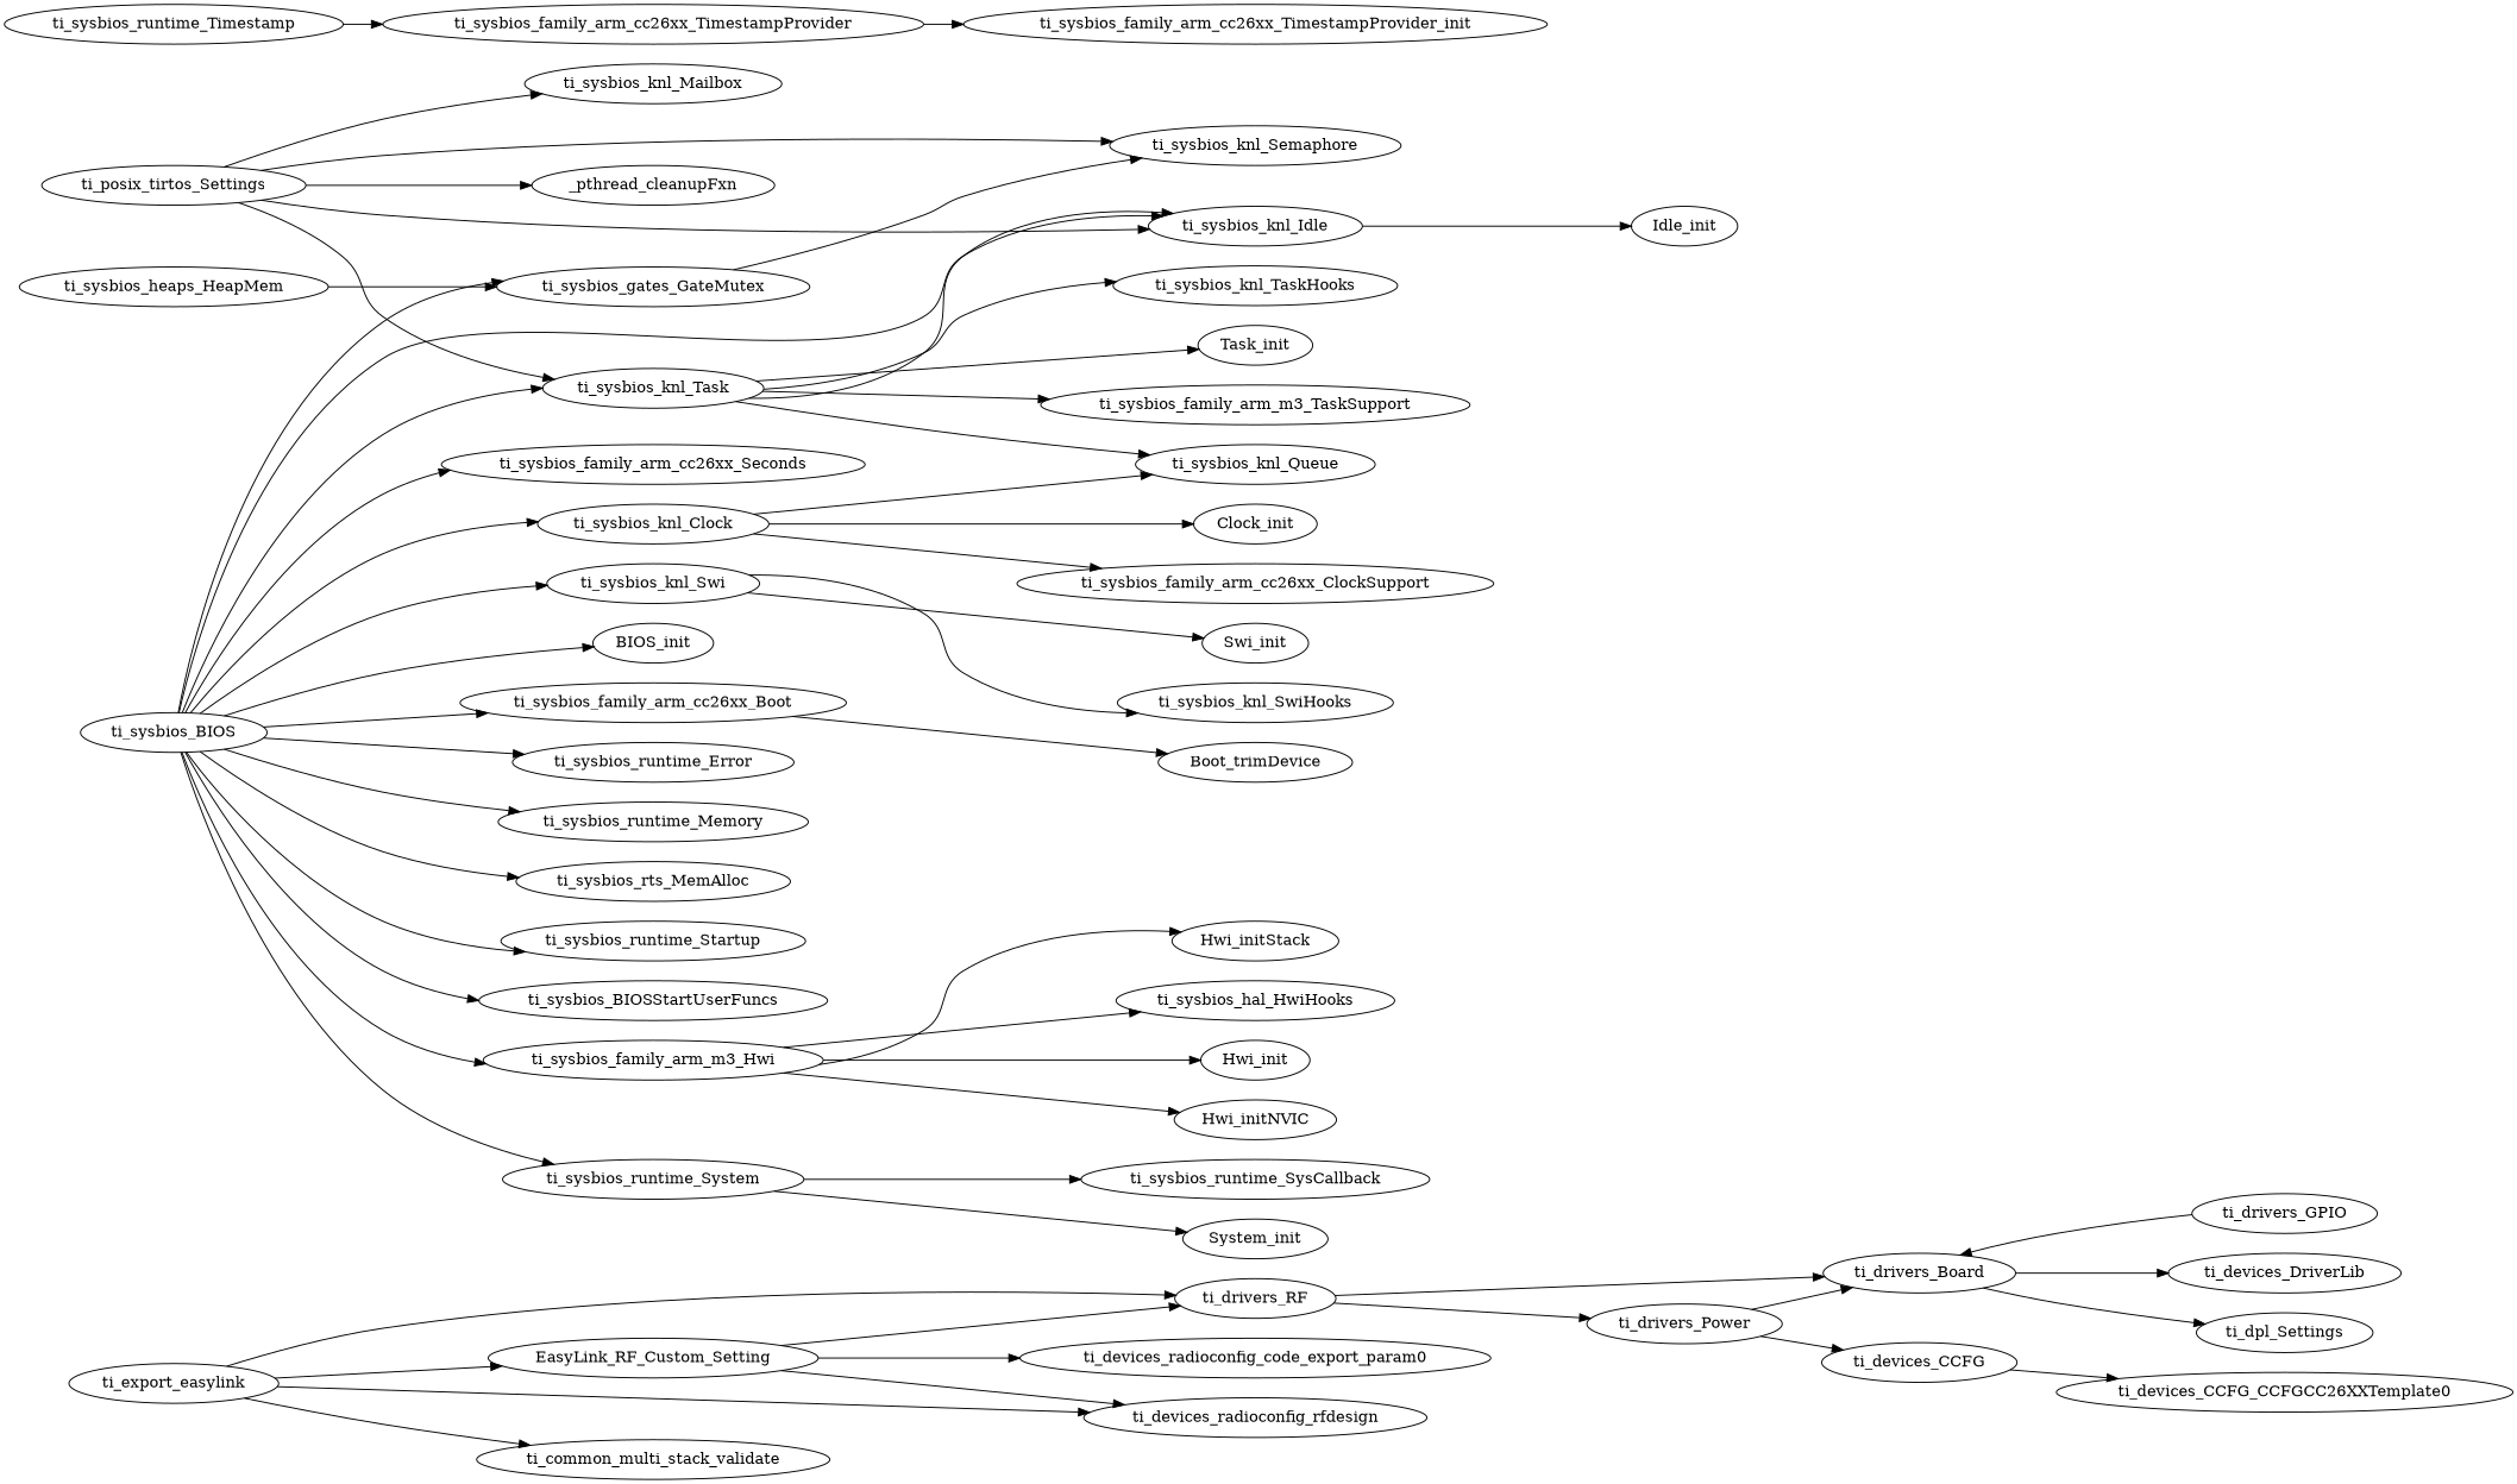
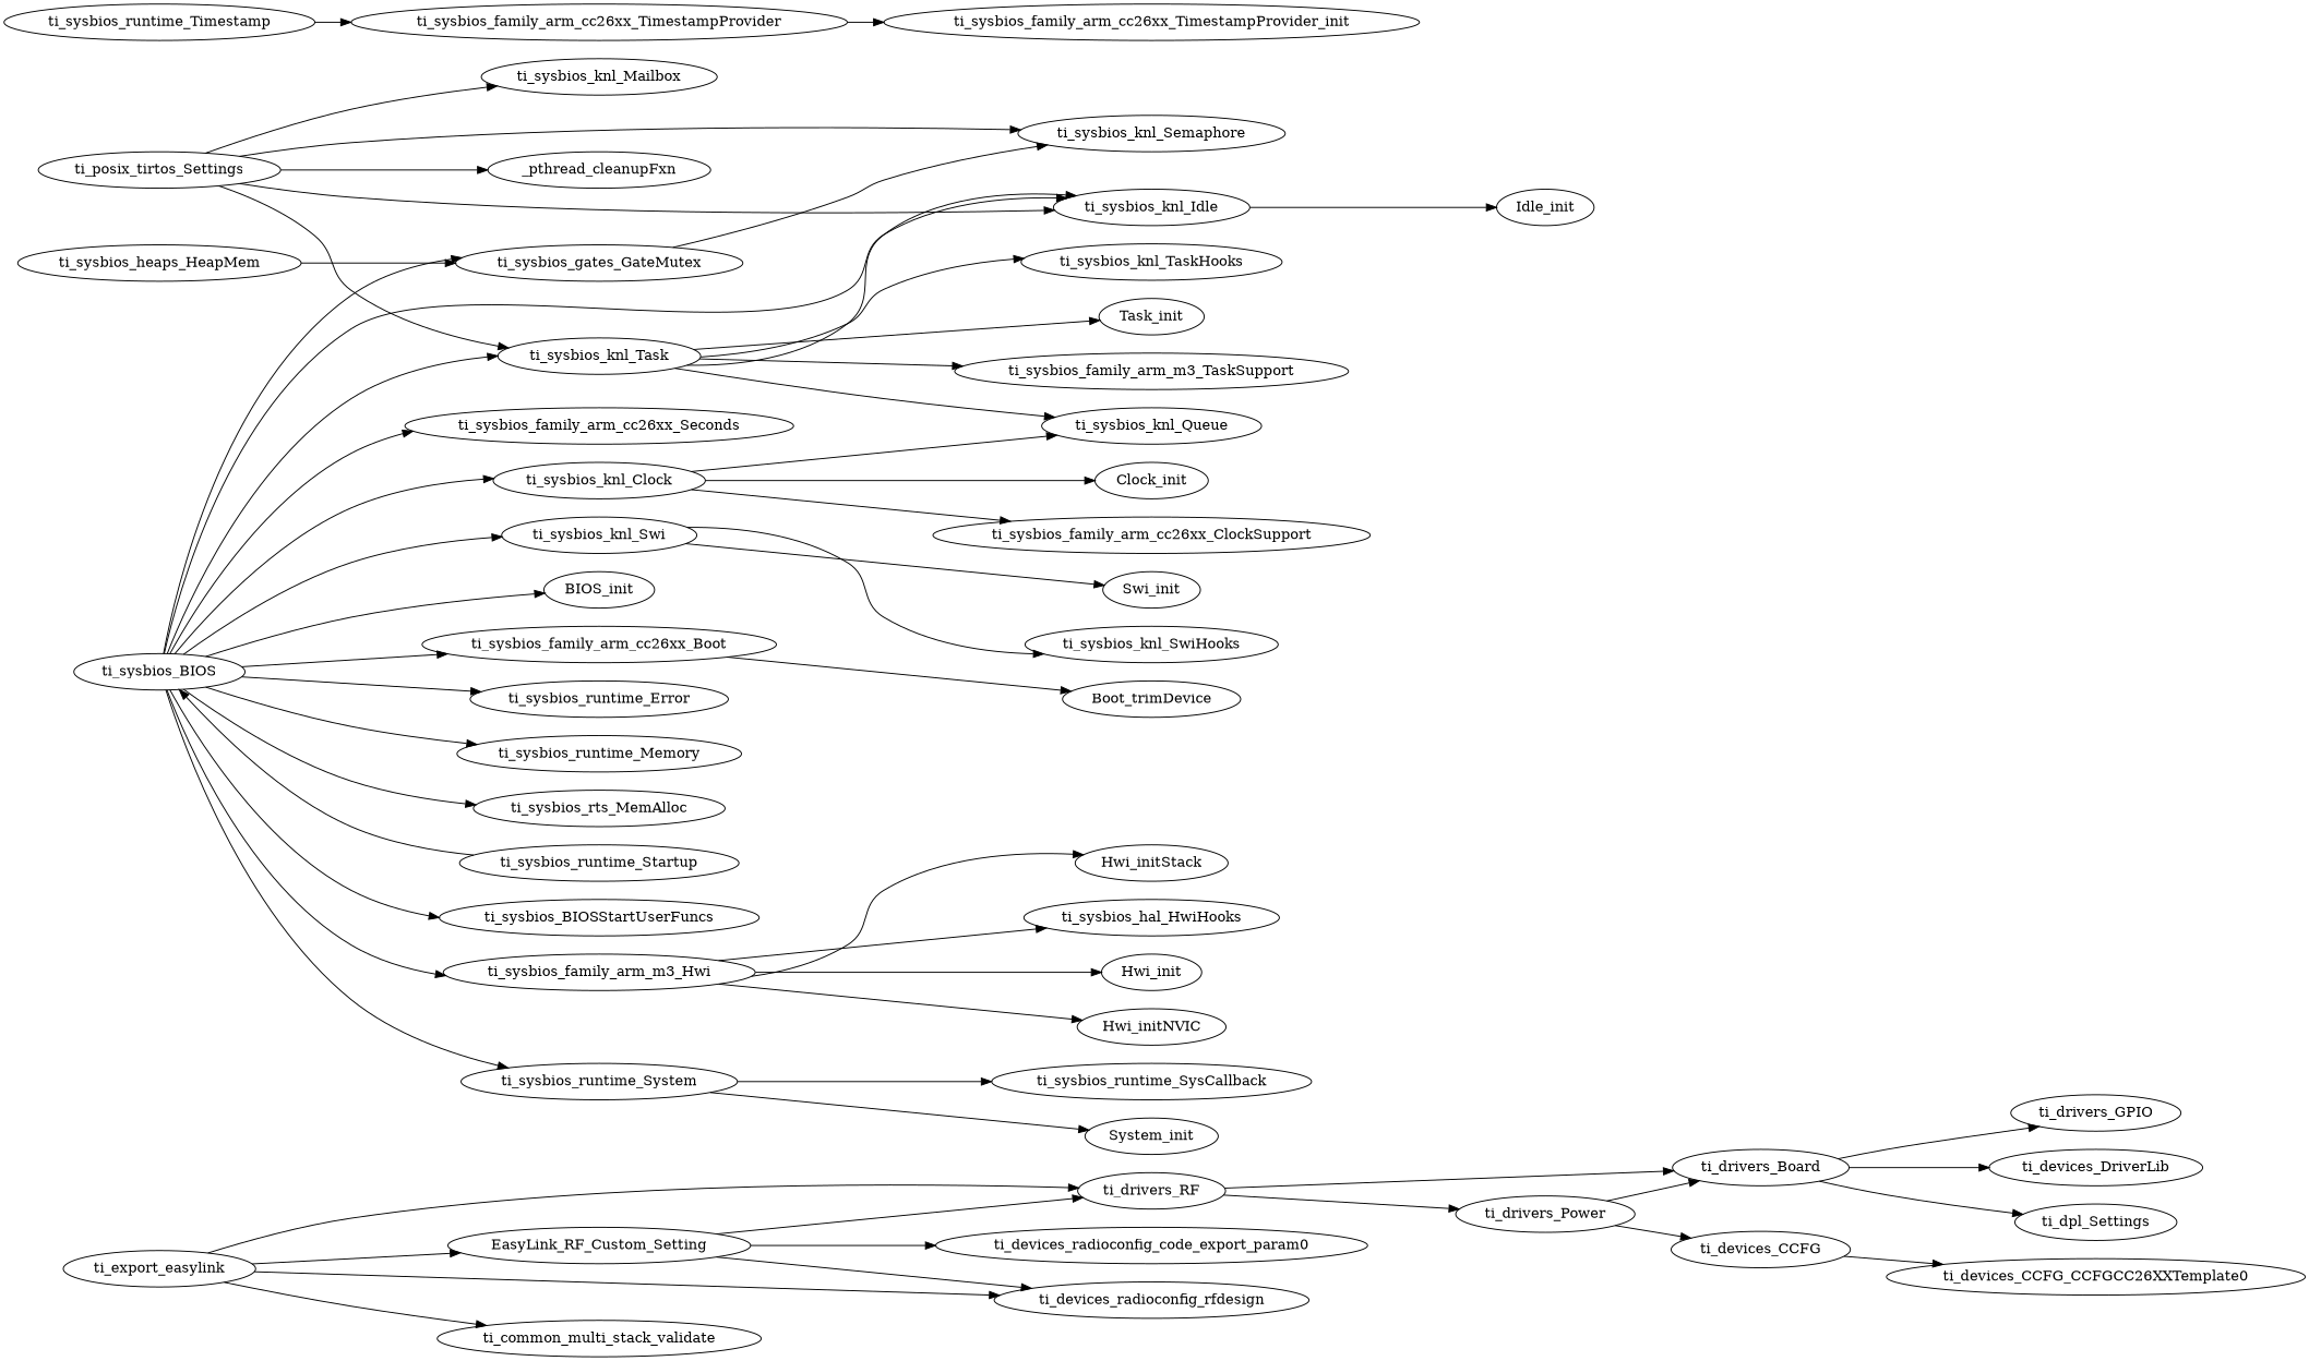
  digraph {
    rankdir=LR
    ti_devices_CCFG
    ti_devices_CCFG_CCFGCC26XXTemplate0
    EasyLink_RF_Custom_Setting
    ti_drivers_RF
    ti_devices_radioconfig_rfdesign
    ti_devices_radioconfig_code_export_param0
    ti_drivers_Board
    ti_drivers_Power
    ti_drivers_GPIO
    ti_devices_DriverLib
    ti_dpl_Settings
    n12 [label=ti_export_easylink]
    ti_common_multi_stack_validate
    ti_posix_tirtos_Settings
    ti_sysbios_knl_Mailbox
    ti_sysbios_knl_Task
    ti_sysbios_knl_Semaphore
    ti_sysbios_knl_Idle
    _pthread_cleanupFxn
    ti_sysbios_knl_Queue
    ti_sysbios_family_arm_m3_TaskSupport
    ti_sysbios_knl_TaskHooks
    Task_init
    Idle_init
    ti_sysbios_BIOS
    ti_sysbios_runtime_Error
    ti_sysbios_runtime_Memory
    ti_sysbios_rts_MemAlloc
    ti_sysbios_runtime_System
    ti_sysbios_runtime_Startup
    ti_sysbios_BIOSStartUserFuncs
    ti_sysbios_knl_Clock
    ti_sysbios_knl_Swi
    ti_sysbios_gates_GateMutex
    ti_sysbios_family_arm_cc26xx_Seconds
    ti_sysbios_family_arm_cc26xx_Boot
    ti_sysbios_family_arm_m3_Hwi
    BIOS_init
    ti_sysbios_runtime_SysCallback
    System_init
    ti_sysbios_family_arm_cc26xx_ClockSupport
    Clock_init
    ti_sysbios_knl_SwiHooks
    Swi_init
    ti_sysbios_heaps_HeapMem
    Boot_trimDevice
    ti_sysbios_hal_HwiHooks
    Hwi_init
    Hwi_initNVIC
    Hwi_initStack
    ti_sysbios_family_arm_cc26xx_TimestampProvider
    ti_sysbios_family_arm_cc26xx_TimestampProvider_init
    ti_sysbios_runtime_Timestamp
    ti_devices_CCFG -> ti_devices_CCFG_CCFGCC26XXTemplate0
    EasyLink_RF_Custom_Setting -> ti_drivers_RF
    EasyLink_RF_Custom_Setting -> ti_devices_radioconfig_rfdesign
    EasyLink_RF_Custom_Setting -> ti_devices_radioconfig_code_export_param0
    ti_drivers_RF -> ti_drivers_Board
    ti_drivers_RF -> ti_drivers_Power
-   ti_drivers_GPIO -> ti_drivers_Board
+   ti_drivers_Board -> ti_drivers_GPIO
    ti_drivers_Board -> ti_devices_DriverLib
    ti_drivers_Board -> ti_dpl_Settings
    ti_drivers_Power -> ti_devices_CCFG
    ti_drivers_Power -> ti_drivers_Board
    n12 -> EasyLink_RF_Custom_Setting
    n12 -> ti_drivers_RF
    n12 -> ti_devices_radioconfig_rfdesign
    n12 -> ti_common_multi_stack_validate
    ti_posix_tirtos_Settings -> ti_sysbios_knl_Mailbox
    ti_posix_tirtos_Settings -> ti_sysbios_knl_Task
    ti_posix_tirtos_Settings -> ti_sysbios_knl_Semaphore
    ti_posix_tirtos_Settings -> ti_sysbios_knl_Idle
    ti_posix_tirtos_Settings -> _pthread_cleanupFxn
    ti_sysbios_knl_Task -> ti_sysbios_knl_Idle
    ti_sysbios_knl_Task -> ti_sysbios_knl_Queue
    ti_sysbios_knl_Task -> ti_sysbios_family_arm_m3_TaskSupport
    ti_sysbios_knl_Task -> ti_sysbios_knl_TaskHooks
    ti_sysbios_knl_Task -> Task_init
    ti_sysbios_knl_Idle -> Idle_init
    ti_sysbios_BIOS -> ti_sysbios_knl_Task
    ti_sysbios_BIOS -> ti_sysbios_knl_Idle
    ti_sysbios_BIOS -> ti_sysbios_runtime_Error
    ti_sysbios_BIOS -> ti_sysbios_runtime_Memory
    ti_sysbios_BIOS -> ti_sysbios_rts_MemAlloc
    ti_sysbios_BIOS -> ti_sysbios_runtime_System
-   ti_sysbios_BIOS -> ti_sysbios_runtime_Startup
+   ti_sysbios_runtime_Startup -> ti_sysbios_BIOS
    ti_sysbios_BIOS -> ti_sysbios_BIOSStartUserFuncs
    ti_sysbios_BIOS -> ti_sysbios_knl_Clock
    ti_sysbios_BIOS -> ti_sysbios_knl_Swi
    ti_sysbios_BIOS -> ti_sysbios_gates_GateMutex
    ti_sysbios_BIOS -> ti_sysbios_family_arm_cc26xx_Seconds
    ti_sysbios_BIOS -> ti_sysbios_family_arm_cc26xx_Boot
    ti_sysbios_BIOS -> ti_sysbios_family_arm_m3_Hwi
    ti_sysbios_BIOS -> BIOS_init
    ti_sysbios_runtime_System -> ti_sysbios_runtime_SysCallback
    ti_sysbios_runtime_System -> System_init
    ti_sysbios_knl_Clock -> ti_sysbios_knl_Queue
    ti_sysbios_knl_Clock -> ti_sysbios_family_arm_cc26xx_ClockSupport
    ti_sysbios_knl_Clock -> Clock_init
    ti_sysbios_knl_Swi -> ti_sysbios_knl_SwiHooks
    ti_sysbios_knl_Swi -> Swi_init
    ti_sysbios_gates_GateMutex -> ti_sysbios_knl_Semaphore
    ti_sysbios_family_arm_cc26xx_Boot -> Boot_trimDevice
    ti_sysbios_family_arm_m3_Hwi -> ti_sysbios_hal_HwiHooks
    ti_sysbios_family_arm_m3_Hwi -> Hwi_init
    ti_sysbios_family_arm_m3_Hwi -> Hwi_initNVIC
    ti_sysbios_family_arm_m3_Hwi -> Hwi_initStack
    ti_sysbios_heaps_HeapMem -> ti_sysbios_gates_GateMutex
    ti_sysbios_family_arm_cc26xx_TimestampProvider -> ti_sysbios_family_arm_cc26xx_TimestampProvider_init
    ti_sysbios_runtime_Timestamp -> ti_sysbios_family_arm_cc26xx_TimestampProvider
  }
